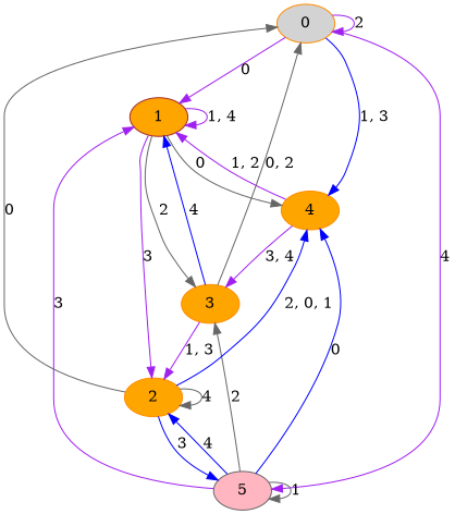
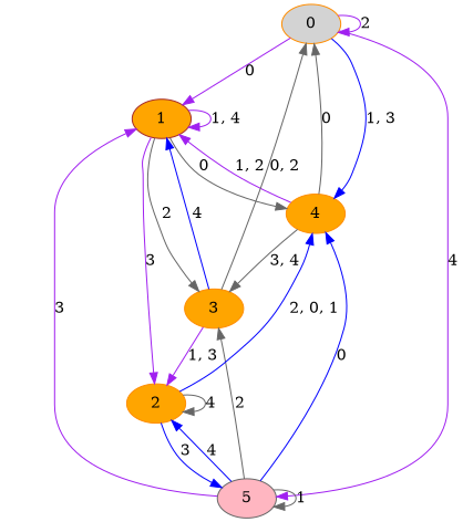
  digraph {
    node [color=darkorange fillcolor=orange style=filled]
    edge [color=purple]
    n1 [fillcolor=lightgrey label=0]
    n2 [color=brown label=1]
    n3 [label=4]
    n4 [color=gray40 fillcolor=lightpink label=5]
    n5 [label=2]
    n6 [label=3]
    n1 -> n1 [label=2]
    n1 -> n2 [label=0]
    n1 -> n3 [color=blue label="1, 3"]
    n1 -> n4 [label=4]
    n2 -> n2 [label="1, 4"]
    n2 -> n3 [color=gray40 label=0]
    n2 -> n5 [label=3]
    n2 -> n6 [color=gray40 label=2]
-   n5 -> n1 [color=gray40 label=0]
+   n3 -> n1 [color=gray40 label=0]
    n3 -> n2 [label="1, 2"]
-   n3 -> n6 [label="3, 4"]
+   n3 -> n6 [color=gray40 label="3, 4"]
    n4 -> n2 [label=3]
    n4 -> n3 [color=blue label=0]
    n4 -> n4 [color=gray40 label=1]
    n4 -> n5 [color=blue label=4]
    n4 -> n6 [color=gray40 label=2]
    n5 -> n3 [color=blue label="2, 0, 1"]
    n5 -> n4 [color=blue label=3]
    n5 -> n5 [color=gray40 label=4]
    n6 -> n1 [color=gray40 label="0, 2"]
    n6 -> n2 [color=blue label=4]
    n6 -> n5 [label="1, 3"]
  }
